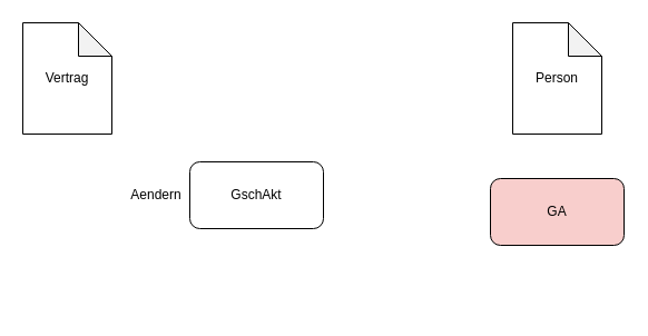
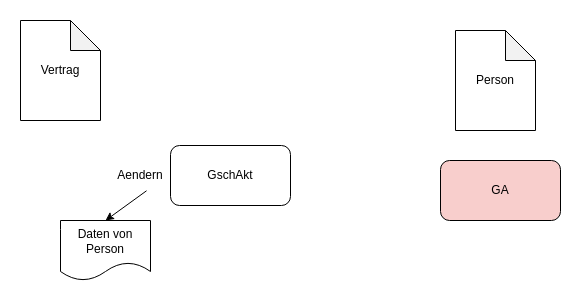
  <mxCell id="0" />
  <mxCell id="1" parent="0" />
  <mxCell id="2" value="Vertrag" style="shape=note;whiteSpace=wrap;html=1;backgroundOutline=1;darkOpacity=0.05;" vertex="1" parent="1"><mxGeometry x="20" y="20" width="80" height="100" as="geometry" /></mxCell>
- <mxCell id="3" value="Person" style="shape=note;whiteSpace=wrap;html=1;backgroundOutline=1;darkOpacity=0.05;" vertex="1" parent="1"><mxGeometry x="460" y="20" width="80" height="100" as="geometry" /></mxCell>
+ <mxCell id="3" value="Person" style="shape=note;whiteSpace=wrap;html=1;backgroundOutline=1;darkOpacity=0.05;" vertex="1" parent="1"><mxGeometry x="455" y="30" width="80" height="100" as="geometry" /></mxCell>
+ <mxCell id="4" value="Daten von Person" style="shape=document;whiteSpace=wrap;html=1;boundedLbl=1;" vertex="1" parent="1"><mxGeometry x="60" y="220" width="90" height="60" as="geometry" /></mxCell>
+ <mxCell id="5" value="" style="endArrow=classic;html=1;rounded=0;exitX=0.601;exitY=1.009;exitDx=0;exitDy=0;exitPerimeter=0;entryX=0.5;entryY=0;entryDx=0;entryDy=0;startArrow=none;" edge="1" parent="1" source="6" target="4"><mxGeometry width="50" height="50" relative="1" as="geometry"><mxPoint x="320" y="160" as="sourcePoint" /><mxPoint x="370" y="110" as="targetPoint" /></mxGeometry></mxCell>
  <mxCell id="6" value="Aendern" style="text;html=1;strokeColor=none;fillColor=none;align=center;verticalAlign=middle;whiteSpace=wrap;rounded=0;" vertex="1" parent="1"><mxGeometry x="110" y="160" width="60" height="30" as="geometry" /></mxCell>
  <mxCell id="7" value="GschAkt" style="rounded=1;whiteSpace=wrap;html=1;" vertex="1" parent="1"><mxGeometry x="170" y="145" width="120" height="60" as="geometry" /></mxCell>
  <mxCell id="8" value="GA" style="rounded=1;whiteSpace=wrap;html=1;fillColor=#f8cecc;" vertex="1" parent="1"><mxGeometry x="440" y="160" width="120" height="60" as="geometry" /></mxCell>
